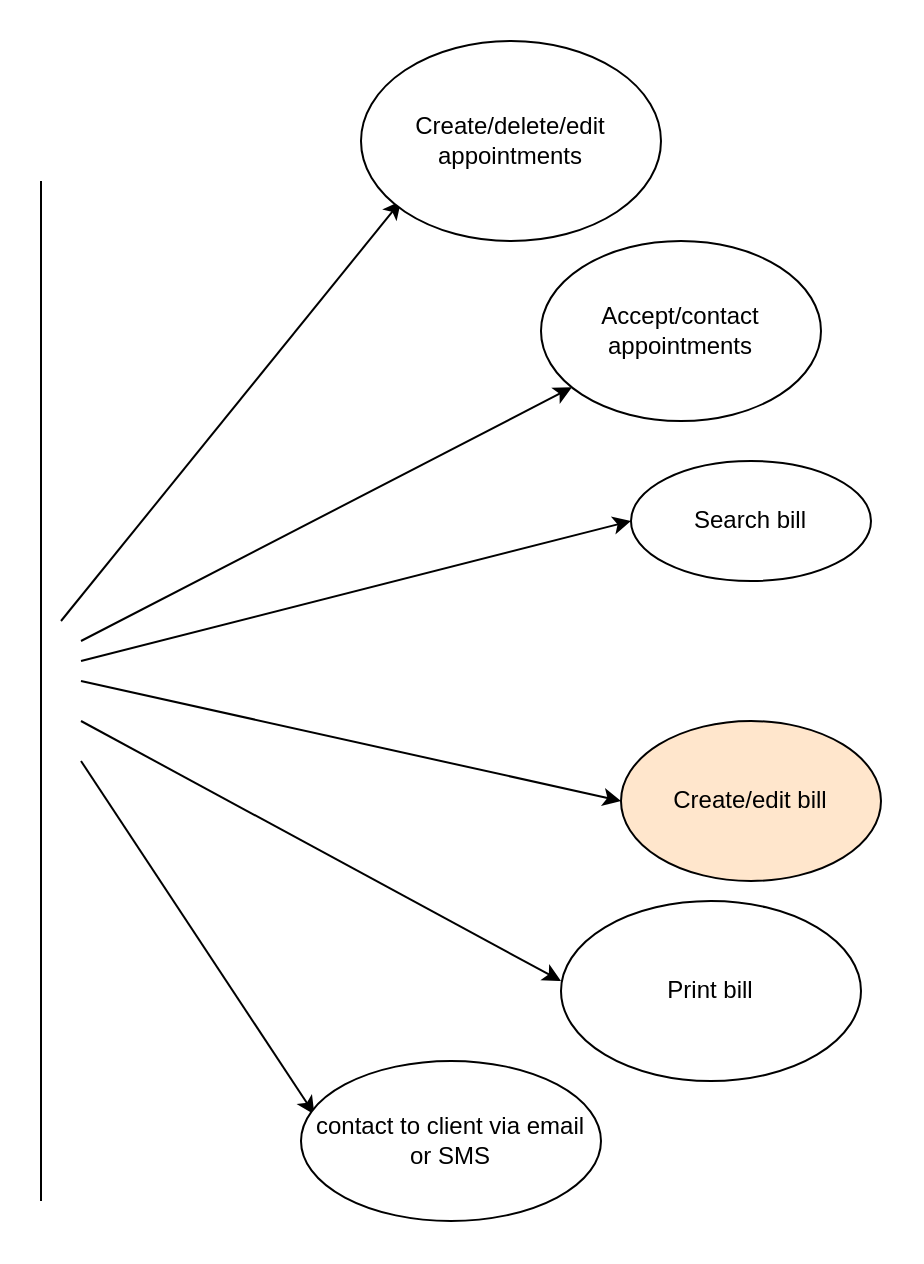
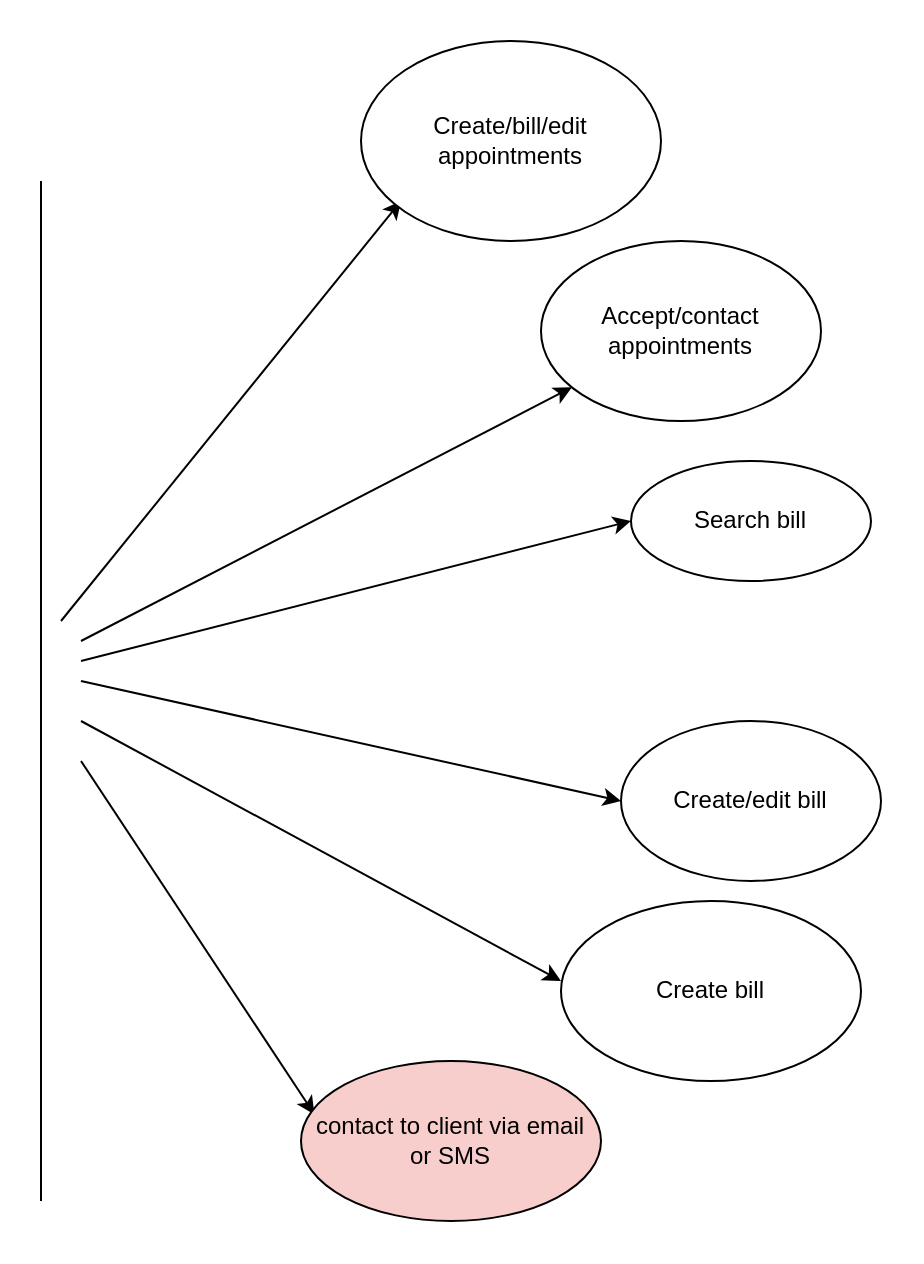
  <mxCell id="0" />
  <mxCell id="1" parent="0" />
  <mxCell id="2" value="" style="endArrow=classic;html=1;" parent="1" edge="1"><mxGeometry width="50" height="50" relative="1" as="geometry"><mxPoint x="30" y="310" as="sourcePoint" /><mxPoint x="200" y="100" as="targetPoint" /></mxGeometry></mxCell>
  <mxCell id="3" value="" style="endArrow=classic;html=1;" parent="1" edge="1"><mxGeometry width="50" height="50" relative="1" as="geometry"><mxPoint x="40" y="380" as="sourcePoint" /><mxPoint x="156.718" y="556.718" as="targetPoint" /></mxGeometry></mxCell>
  <mxCell id="4" value="" style="endArrow=classic;html=1;entryX=0;entryY=0.5;entryDx=0;entryDy=0;" parent="1" target="13" edge="1"><mxGeometry width="50" height="50" relative="1" as="geometry"><mxPoint x="40" y="330" as="sourcePoint" /><mxPoint x="300" y="290" as="targetPoint" /></mxGeometry></mxCell>
  <mxCell id="5" value="" style="endArrow=classic;html=1;" parent="1" edge="1"><mxGeometry width="50" height="50" relative="1" as="geometry"><mxPoint x="40" y="340" as="sourcePoint" /><mxPoint x="310" y="400" as="targetPoint" /></mxGeometry></mxCell>
  <mxCell id="6" value="" style="endArrow=classic;html=1;" parent="1" edge="1"><mxGeometry width="50" height="50" relative="1" as="geometry"><mxPoint x="40" y="360" as="sourcePoint" /><mxPoint x="280" y="490" as="targetPoint" /></mxGeometry></mxCell>
  <mxCell id="7" value="" style="endArrow=classic;html=1;" parent="1" target="8" edge="1"><mxGeometry width="50" height="50" relative="1" as="geometry"><mxPoint x="40" y="320" as="sourcePoint" /><mxPoint x="250" y="180" as="targetPoint" /></mxGeometry></mxCell>
  <mxCell id="8" value="Accept/contact appointments" style="ellipse;whiteSpace=wrap;html=1;" parent="1" vertex="1"><mxGeometry x="270" y="120" width="140" height="90" as="geometry" /></mxCell>
- <mxCell id="9" value="Create/delete/edit appointments" style="ellipse;whiteSpace=wrap;html=1;" parent="1" vertex="1"><mxGeometry x="180" width="150" height="100" as="geometry" y="20" /></mxCell>
- <mxCell id="10" value="Print bill" style="ellipse;whiteSpace=wrap;html=1;" parent="1" vertex="1"><mxGeometry x="280" y="450" width="150" height="90" as="geometry" /></mxCell>
- <mxCell id="11" value="Create/edit bill" style="ellipse;whiteSpace=wrap;html=1;fillColor=#ffe6cc;" parent="1" vertex="1"><mxGeometry x="310" y="360" width="130" height="80" as="geometry" /></mxCell>
- <mxCell id="12" value="contact to client via email or SMS" style="ellipse;whiteSpace=wrap;html=1;" parent="1" vertex="1"><mxGeometry x="150" y="530" width="150" height="80" as="geometry" /></mxCell>
+ <mxCell id="9" value="Create/bill/edit appointments" style="ellipse;whiteSpace=wrap;html=1;" parent="1" vertex="1"><mxGeometry x="180" width="150" height="100" as="geometry" y="20" /></mxCell>
+ <mxCell id="10" value="Create bill" style="ellipse;whiteSpace=wrap;html=1;" parent="1" vertex="1"><mxGeometry x="280" y="450" width="150" height="90" as="geometry" /></mxCell>
+ <mxCell id="11" value="Create/edit bill" style="ellipse;whiteSpace=wrap;html=1;" parent="1" vertex="1"><mxGeometry x="310" y="360" width="130" height="80" as="geometry" /></mxCell>
+ <mxCell id="12" value="contact to client via email or SMS" style="ellipse;whiteSpace=wrap;html=1;fillColor=#f8cecc;" parent="1" vertex="1"><mxGeometry x="150" y="530" width="150" height="80" as="geometry" /></mxCell>
  <mxCell id="13" value="Search bill" style="ellipse;whiteSpace=wrap;html=1;" parent="1" vertex="1"><mxGeometry x="315" y="230" width="120" height="60" as="geometry" /></mxCell>
  <mxCell id="14" value="" style="endArrow=none;html=1;" parent="1" edge="1"><mxGeometry width="50" height="50" relative="1" as="geometry"><mxPoint x="20" y="600" as="sourcePoint" /><mxPoint x="20" y="90" as="targetPoint" /></mxGeometry></mxCell>
